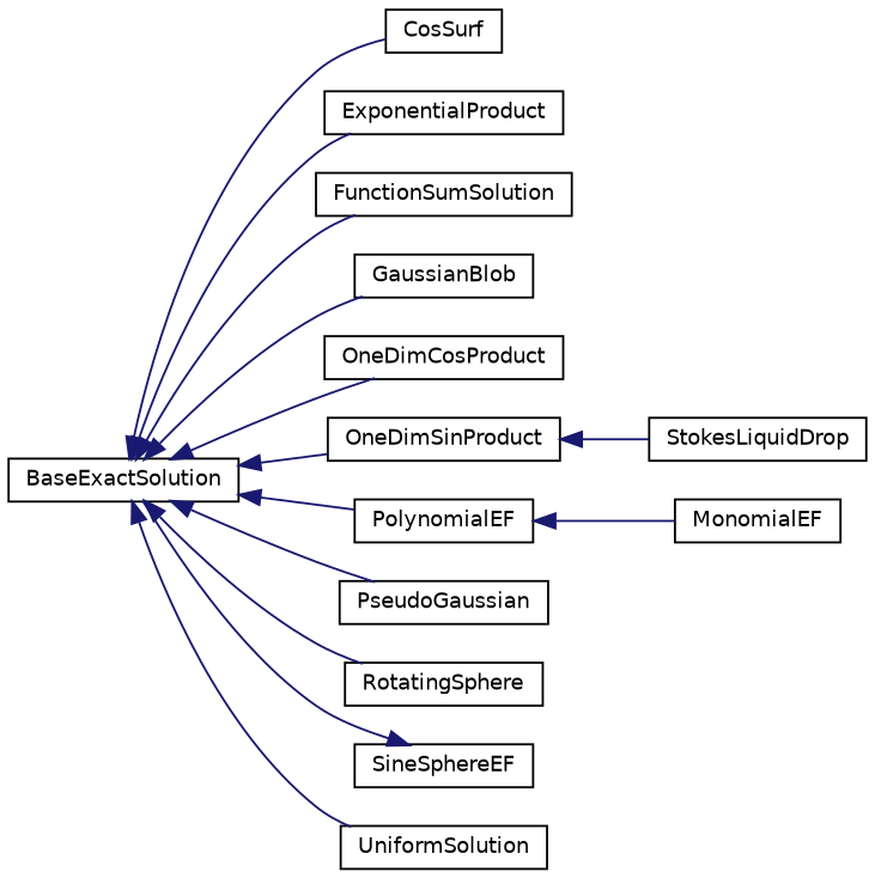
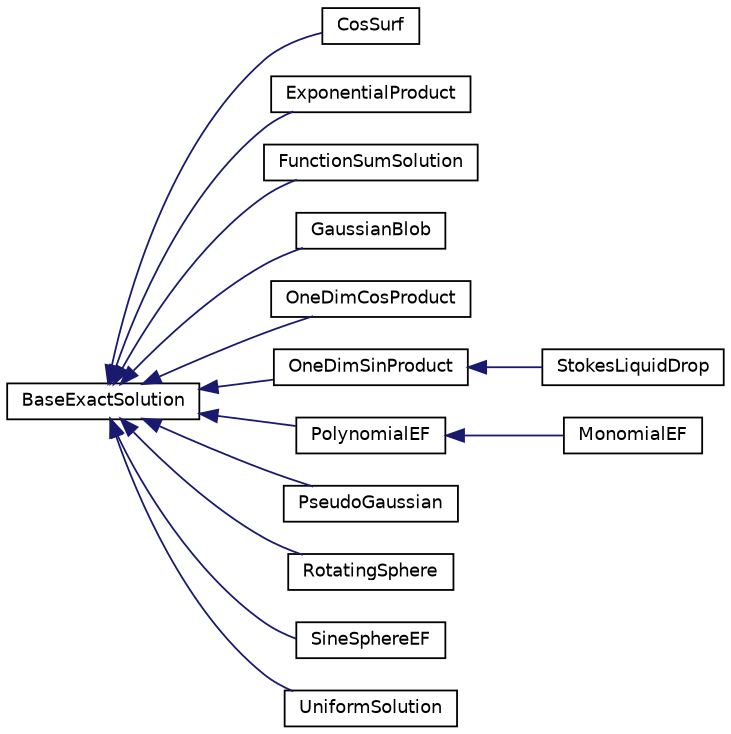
  digraph {
    rankdir=LR
    node [color=black fillcolor=white fontname=Helvetica fontsize=10 shape=record style=filled]
    edge [color=midnightblue dir=back fontname=Helvetica fontsize=10 labelfontname=Helvetica labelfontsize=10 style=solid]
    n1 [height=0.2 label=BaseExactSolution width=0.4]
    n2 [height=0.2 label=CosSurf width=0.4]
    n3 [height=0.2 label=ExponentialProduct width=0.4]
    n4 [height=0.2 label=FunctionSumSolution width=0.4]
    n5 [height=0.2 label=GaussianBlob width=0.4]
    n6 [height=0.2 label=OneDimCosProduct width=0.4]
    n7 [height=0.2 label=OneDimSinProduct width=0.4]
    n8 [height=0.2 label=PolynomialEF width=0.4]
    n9 [height=0.2 label=PseudoGaussian width=0.4]
    n10 [height=0.2 label=RotatingSphere width=0.4]
    n11 [height=0.2 label=SineSphereEF width=0.4]
    n12 [height=0.2 label=UniformSolution width=0.4]
    n13 [height=0.2 label=MonomialEF width=0.4]
    n14 [height=0.2 label=StokesLiquidDrop width=0.4]
    n1 -> n2
    n1 -> n3
    n1 -> n4
    n1 -> n5
    n1 -> n6
    n1 -> n7
    n1 -> n8
    n1 -> n9
    n1 -> n10
-   n11 -> n1
+   n1 -> n11
    n1 -> n12
    n7 -> n14
    n8 -> n13
  }
